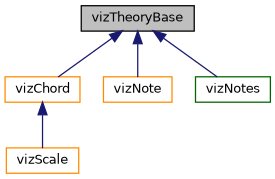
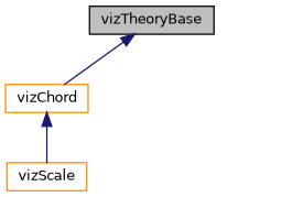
  digraph {
    node [color=darkorange fillcolor=white fontname=Helvetica fontsize=10 shape=record style=filled]
    edge [color=midnightblue dir=back fontname=Helvetica fontsize=10 labelfontname=Helvetica labelfontsize=10 style=solid]
    n1 [color=black fillcolor=grey75 fontcolor=black height=0.2 label=vizTheoryBase width=0.4]
    n2 [height=0.2 label=vizChord width=0.4]
-   n3 [height=0.2 label=vizNote width=0.4]
-   n4 [color=darkgreen height=0.2 label=vizNotes width=0.4]
    n5 [height=0.2 label=vizScale width=0.4]
    n1 -> n2
-   n1 -> n3
-   n1 -> n4
    n2 -> n5
  }
